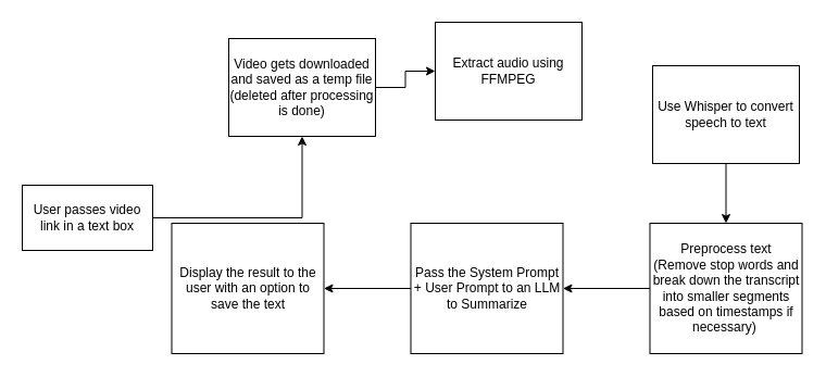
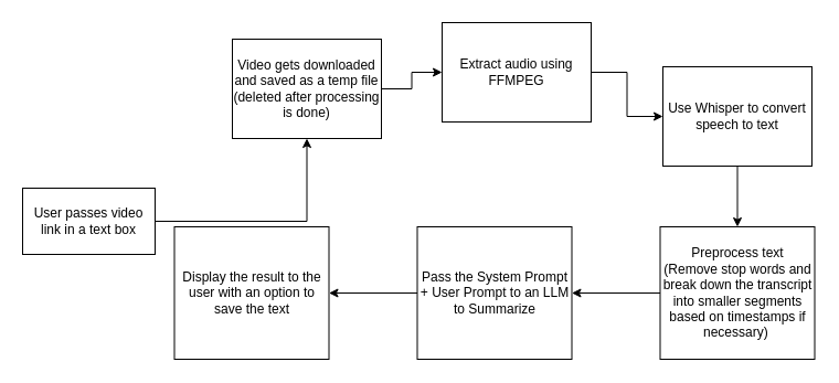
  <mxCell id="0" />
  <mxCell id="1" parent="0" />
  <mxCell id="2" value="" style="edgeStyle=orthogonalEdgeStyle;rounded=0;orthogonalLoop=1;jettySize=auto;html=1;" edge="1" parent="1" source="3" target="5"><mxGeometry relative="1" as="geometry" /></mxCell>
  <mxCell id="3" value="User passes video link in a text box" style="rounded=0;whiteSpace=wrap;html=1;" vertex="1" parent="1"><mxGeometry x="20" y="170" width="120" height="60" as="geometry" /></mxCell>
  <mxCell id="4" value="" style="edgeStyle=orthogonalEdgeStyle;rounded=0;orthogonalLoop=1;jettySize=auto;html=1;" edge="1" parent="1" source="5" target="7"><mxGeometry relative="1" as="geometry" /></mxCell>
  <mxCell id="5" value="Video gets downloaded and saved as a temp file (deleted after processing is done)" style="rounded=0;whiteSpace=wrap;html=1;" vertex="1" parent="1"><mxGeometry x="210" y="35" width="135" height="90" as="geometry" /></mxCell>
+ <mxCell id="6" value="" style="edgeStyle=orthogonalEdgeStyle;rounded=0;orthogonalLoop=1;jettySize=auto;html=1;" edge="1" parent="1" source="7" target="9"><mxGeometry relative="1" as="geometry" /></mxCell>
  <mxCell id="7" value="Extract audio using FFMPEG" style="rounded=0;whiteSpace=wrap;html=1;" vertex="1" parent="1"><mxGeometry x="400" y="20" width="135" height="90" as="geometry" /></mxCell>
  <mxCell id="8" value="" style="edgeStyle=orthogonalEdgeStyle;rounded=0;orthogonalLoop=1;jettySize=auto;html=1;" edge="1" parent="1" source="9" target="11"><mxGeometry relative="1" as="geometry" /></mxCell>
  <mxCell id="9" value="Use Whisper to convert speech to text" style="rounded=0;whiteSpace=wrap;html=1;" vertex="1" parent="1"><mxGeometry x="600" y="60" width="135" height="90" as="geometry" /></mxCell>
  <mxCell id="10" value="" style="edgeStyle=orthogonalEdgeStyle;rounded=0;orthogonalLoop=1;jettySize=auto;html=1;" edge="1" parent="1" source="11" target="13"><mxGeometry relative="1" as="geometry" /></mxCell>
  <mxCell id="11" value="Preprocess text&lt;div&gt;(Remove stop words and break down the transcript into smaller segments based on timestamps if necessary)&amp;nbsp;&lt;/div&gt;" style="rounded=0;whiteSpace=wrap;html=1;" vertex="1" parent="1"><mxGeometry x="597.5" y="205" width="140" height="120" as="geometry" /></mxCell>
  <mxCell id="12" value="" style="edgeStyle=orthogonalEdgeStyle;rounded=0;orthogonalLoop=1;jettySize=auto;html=1;" edge="1" parent="1" source="13" target="14"><mxGeometry relative="1" as="geometry" /></mxCell>
  <mxCell id="13" value="Pass the System Prompt + User Prompt to an LLM to Summarize" style="rounded=0;whiteSpace=wrap;html=1;" vertex="1" parent="1"><mxGeometry x="377.5" y="205" width="140" height="120" as="geometry" /></mxCell>
  <mxCell id="14" value="Display the result to the user with an option to save the text" style="rounded=0;whiteSpace=wrap;html=1;" vertex="1" parent="1"><mxGeometry x="157.5" y="205" width="140" height="120" as="geometry" /></mxCell>
